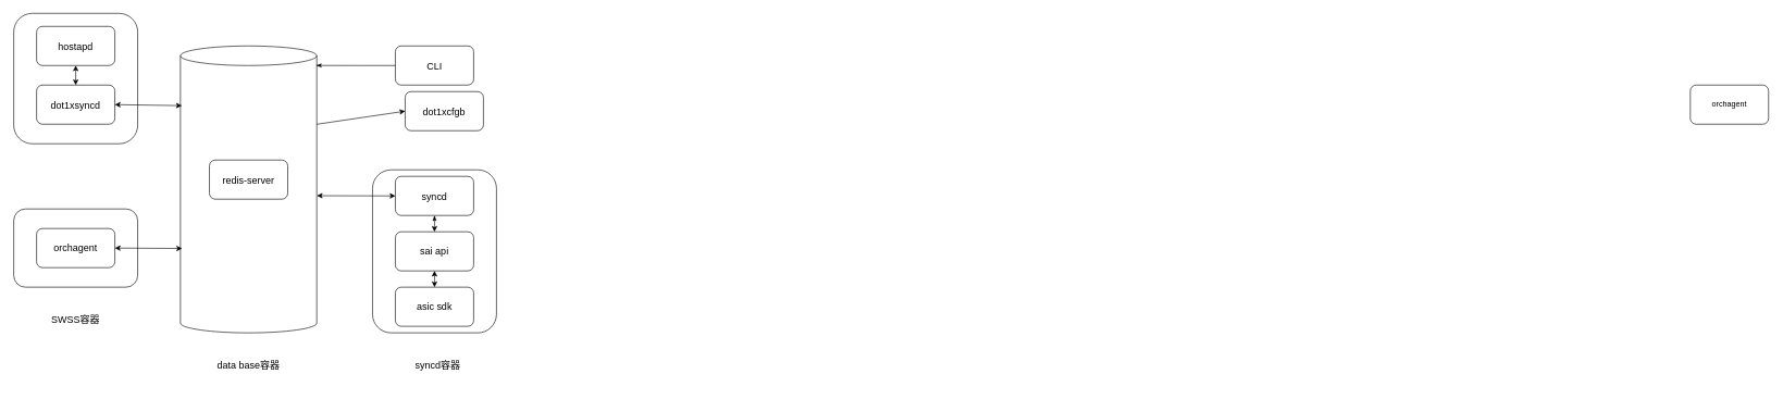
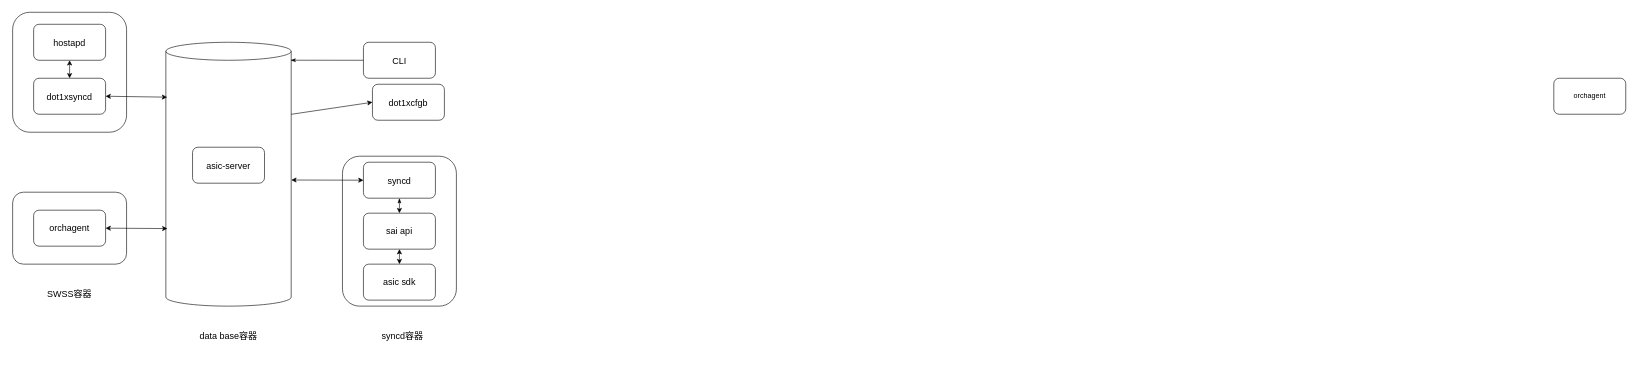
  <mxCell id="0" />
  <mxCell id="1" parent="0" />
  <mxCell id="2" value="" style="rounded=1;whiteSpace=wrap;html=1;" vertex="1" parent="1"><mxGeometry x="20" y="320" width="190" height="120" as="geometry" /></mxCell>
  <mxCell id="3" value="" style="shape=cylinder3;whiteSpace=wrap;html=1;boundedLbl=1;backgroundOutline=1;size=15;" vertex="1" parent="1"><mxGeometry x="275.5" y="70" width="209" height="440" as="geometry" /></mxCell>
  <mxCell id="4" value="&lt;font style=&quot;font-size: 15px;&quot;&gt;orchagent&lt;/font&gt;" style="rounded=1;whiteSpace=wrap;html=1;" vertex="1" parent="1"><mxGeometry x="55" y="350" width="120" height="60" as="geometry" /></mxCell>
- <mxCell id="5" value="&lt;font style=&quot;font-size: 15px;&quot;&gt;redis-server&lt;/font&gt;" style="rounded=1;whiteSpace=wrap;html=1;" vertex="1" parent="1"><mxGeometry x="320" y="245" width="120" height="60" as="geometry" /></mxCell>
+ <mxCell id="5" value="&lt;font style=&quot;font-size: 15px;&quot;&gt;asic-server&lt;/font&gt;" style="rounded=1;whiteSpace=wrap;html=1;" vertex="1" parent="1"><mxGeometry x="320" y="245" width="120" height="60" as="geometry" /></mxCell>
  <mxCell id="6" value="&lt;font style=&quot;font-size: 15px;&quot;&gt;CLI&lt;/font&gt;" style="rounded=1;whiteSpace=wrap;html=1;" vertex="1" parent="1"><mxGeometry x="605" y="70" width="120" height="60" as="geometry" /></mxCell>
  <mxCell id="7" value="orchagent" style="rounded=1;whiteSpace=wrap;html=1;" vertex="1" parent="1"><mxGeometry x="2590" y="130" width="120" height="60" as="geometry" /></mxCell>
  <mxCell id="8" value="&lt;font style=&quot;font-size: 15px;&quot;&gt;dot1xcfgb&lt;/font&gt;" style="rounded=1;whiteSpace=wrap;html=1;" vertex="1" parent="1"><mxGeometry x="620" y="140" width="120" height="60" as="geometry" /></mxCell>
  <mxCell id="9" value="" style="rounded=1;whiteSpace=wrap;html=1;" vertex="1" parent="1"><mxGeometry x="570" y="260" width="190" height="250" as="geometry" /></mxCell>
  <mxCell id="10" value="&lt;font style=&quot;font-size: 15px;&quot;&gt;syncd&lt;/font&gt;" style="rounded=1;whiteSpace=wrap;html=1;" vertex="1" parent="1"><mxGeometry x="605" y="270" width="120" height="60" as="geometry" /></mxCell>
  <mxCell id="11" value="&lt;font style=&quot;font-size: 15px;&quot;&gt;sai api&lt;/font&gt;" style="rounded=1;whiteSpace=wrap;html=1;" vertex="1" parent="1"><mxGeometry x="605" y="355" width="120" height="60" as="geometry" /></mxCell>
  <mxCell id="12" value="&lt;font style=&quot;font-size: 15px;&quot;&gt;asic sdk&lt;/font&gt;" style="rounded=1;whiteSpace=wrap;html=1;" vertex="1" parent="1"><mxGeometry x="605" y="440" width="120" height="60" as="geometry" /></mxCell>
  <mxCell id="13" value="" style="rounded=1;whiteSpace=wrap;html=1;" vertex="1" parent="1"><mxGeometry x="20" y="20" width="190" height="200" as="geometry" /></mxCell>
  <mxCell id="14" value="&lt;font style=&quot;font-size: 15px;&quot;&gt;hostapd&lt;/font&gt;" style="rounded=1;whiteSpace=wrap;html=1;" vertex="1" parent="1"><mxGeometry x="55" y="40" width="120" height="60" as="geometry" /></mxCell>
  <mxCell id="15" value="&lt;font style=&quot;font-size: 15px;&quot;&gt;dot1xsyncd&lt;/font&gt;" style="rounded=1;whiteSpace=wrap;html=1;" vertex="1" parent="1"><mxGeometry x="55" y="130" width="120" height="60" as="geometry" /></mxCell>
  <mxCell id="16" value="" style="endArrow=classic;startArrow=classic;html=1;rounded=0;exitX=1;exitY=0.5;exitDx=0;exitDy=0;entryX=0.012;entryY=0.706;entryDx=0;entryDy=0;entryPerimeter=0;" edge="1" parent="1" source="4" target="3"><mxGeometry width="50" height="50" relative="1" as="geometry"><mxPoint x="260" y="390" as="sourcePoint" /><mxPoint x="270" y="380" as="targetPoint" /></mxGeometry></mxCell>
  <mxCell id="17" value="" style="endArrow=classic;startArrow=classic;html=1;rounded=0;exitX=0.5;exitY=0;exitDx=0;exitDy=0;entryX=0.5;entryY=1;entryDx=0;entryDy=0;" edge="1" parent="1" source="15" target="14"><mxGeometry width="50" height="50" relative="1" as="geometry"><mxPoint x="240" y="150" as="sourcePoint" /><mxPoint x="290" y="100" as="targetPoint" /></mxGeometry></mxCell>
  <mxCell id="18" value="" style="endArrow=classic;startArrow=classic;html=1;rounded=0;exitX=1;exitY=0.5;exitDx=0;exitDy=0;entryX=0.01;entryY=0.208;entryDx=0;entryDy=0;entryPerimeter=0;" edge="1" parent="1" source="15" target="3"><mxGeometry width="50" height="50" relative="1" as="geometry"><mxPoint x="240" y="150" as="sourcePoint" /><mxPoint x="290" y="100" as="targetPoint" /></mxGeometry></mxCell>
  <mxCell id="19" value="" style="endArrow=classicThin;startArrow=none;html=1;rounded=0;exitX=0;exitY=0.5;exitDx=0;exitDy=0;entryX=0.995;entryY=0.068;entryDx=0;entryDy=0;entryPerimeter=0;endFill=1;startFill=0;" edge="1" parent="1" source="6" target="3"><mxGeometry width="50" height="50" relative="1" as="geometry"><mxPoint x="250" y="290" as="sourcePoint" /><mxPoint x="300" y="240" as="targetPoint" /></mxGeometry></mxCell>
  <mxCell id="20" value="" style="endArrow=classic;html=1;rounded=0;entryX=0;entryY=0.5;entryDx=0;entryDy=0;exitX=1;exitY=0.273;exitDx=0;exitDy=0;exitPerimeter=0;" edge="1" parent="1" source="3" target="8"><mxGeometry width="50" height="50" relative="1" as="geometry"><mxPoint x="490" y="190" as="sourcePoint" /><mxPoint x="600" y="191" as="targetPoint" /></mxGeometry></mxCell>
  <mxCell id="21" value="" style="endArrow=classic;startArrow=classic;html=1;rounded=0;exitX=1.001;exitY=0.522;exitDx=0;exitDy=0;exitPerimeter=0;entryX=0;entryY=0.5;entryDx=0;entryDy=0;" edge="1" parent="1" source="3" target="10"><mxGeometry width="50" height="50" relative="1" as="geometry"><mxPoint x="520" y="270" as="sourcePoint" /><mxPoint x="570" y="220" as="targetPoint" /></mxGeometry></mxCell>
  <mxCell id="22" value="" style="endArrow=classic;html=1;rounded=0;exitX=0.5;exitY=1;exitDx=0;exitDy=0;entryX=0.5;entryY=0;entryDx=0;entryDy=0;startArrow=classicThin;startFill=1;" edge="1" parent="1" source="10" target="11"><mxGeometry width="50" height="50" relative="1" as="geometry"><mxPoint x="480" y="340" as="sourcePoint" /><mxPoint x="530" y="290" as="targetPoint" /></mxGeometry></mxCell>
  <mxCell id="23" value="" style="endArrow=classic;html=1;rounded=0;exitX=0.5;exitY=1;exitDx=0;exitDy=0;entryX=0.5;entryY=0;entryDx=0;entryDy=0;startArrow=classic;startFill=1;" edge="1" parent="1" source="11" target="12"><mxGeometry width="50" height="50" relative="1" as="geometry"><mxPoint x="560" y="370" as="sourcePoint" /><mxPoint x="610" y="320" as="targetPoint" /></mxGeometry></mxCell>
  <mxCell id="24" value="&lt;font style=&quot;font-size: 15px;&quot;&gt;data base容器&lt;/font&gt;" style="rounded=0;whiteSpace=wrap;html=1;strokeColor=none;" vertex="1" parent="1"><mxGeometry x="320" y="530" width="120" height="60" as="geometry" /></mxCell>
  <mxCell id="25" value="&lt;font style=&quot;font-size: 15px;&quot;&gt;syncd容器&lt;/font&gt;" style="rounded=0;whiteSpace=wrap;html=1;strokeColor=none;" vertex="1" parent="1"><mxGeometry x="610" y="530" width="120" height="60" as="geometry" /></mxCell>
  <mxCell id="26" value="&lt;font style=&quot;font-size: 15px;&quot;&gt;SWSS容器&lt;/font&gt;" style="rounded=0;whiteSpace=wrap;html=1;strokeColor=none;" vertex="1" parent="1"><mxGeometry x="55" y="460" width="120" height="60" as="geometry" /></mxCell>
